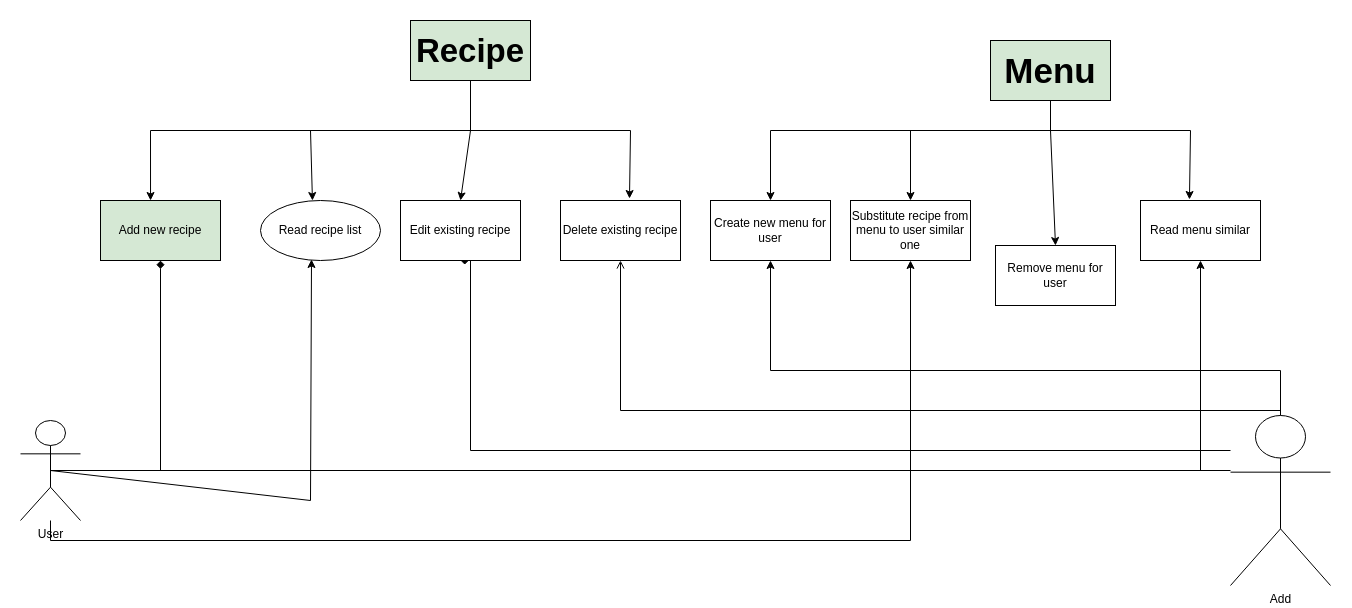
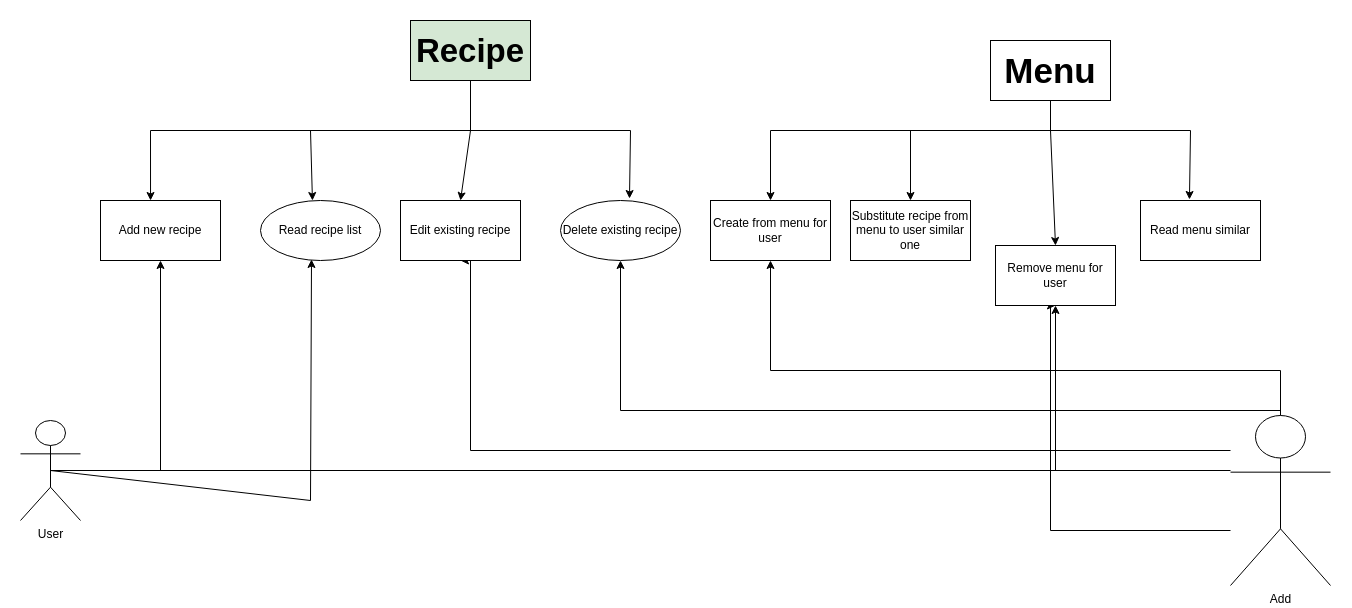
  <mxCell id="0" />
  <mxCell id="1" parent="0" />
- <mxCell id="2" style="edgeStyle=orthogonalEdgeStyle;rounded=0;orthogonalLoop=1;jettySize=auto;html=1;exitX=0.5;exitY=0.5;exitDx=0;exitDy=0;exitPerimeter=0;entryX=0.5;entryY=1;entryDx=0;entryDy=0;" edge="1" parent="1" source="4" target="20"><mxGeometry relative="1" as="geometry" /></mxCell>
- <mxCell id="3" style="edgeStyle=orthogonalEdgeStyle;rounded=0;orthogonalLoop=1;jettySize=auto;html=1;entryX=0.5;entryY=1;entryDx=0;entryDy=0;" edge="1" parent="1" source="4" target="17"><mxGeometry relative="1" as="geometry"><Array as="points"><mxPoint x="910" y="540" /></Array></mxGeometry></mxCell>
+ <mxCell id="2" style="edgeStyle=orthogonalEdgeStyle;rounded=0;orthogonalLoop=1;jettySize=auto;html=1;exitX=0.5;exitY=0.5;exitDx=0;exitDy=0;exitPerimeter=0;" edge="1" parent="1" source="4" target="18"><mxGeometry relative="1" as="geometry" /></mxCell>
  <mxCell id="4" value="&lt;div&gt;User&lt;/div&gt;" style="shape=umlActor;verticalLabelPosition=bottom;verticalAlign=top;html=1;outlineConnect=0;" vertex="1" parent="1"><mxGeometry x="20" y="420" width="60" height="100" as="geometry" /></mxCell>
  <mxCell id="5" value="&lt;div&gt;&lt;b&gt;&lt;font style=&quot;font-size: 33px&quot;&gt;Recipe&lt;/font&gt;&lt;/b&gt;&lt;/div&gt;" style="rounded=0;whiteSpace=wrap;html=1;fillColor=#d5e8d4;" vertex="1" parent="1"><mxGeometry x="410" y="20" width="120" height="60" as="geometry" /></mxCell>
- <mxCell id="6" value="&lt;b&gt;&lt;font style=&quot;font-size: 35px&quot;&gt;Menu&lt;/font&gt;&lt;/b&gt;" style="rounded=0;whiteSpace=wrap;html=1;fillColor=#d5e8d4;" vertex="1" parent="1"><mxGeometry x="990" y="40" width="120" height="60" as="geometry" /></mxCell>
- <mxCell id="7" style="edgeStyle=orthogonalEdgeStyle;rounded=0;orthogonalLoop=1;jettySize=auto;html=1;entryX=0.5;entryY=1;entryDx=0;entryDy=0;endArrow=diamond;" edge="1" parent="1" source="12" target="13"><mxGeometry relative="1" as="geometry"><Array as="points"><mxPoint x="160" y="470" /></Array></mxGeometry></mxCell>
- <mxCell id="8" style="edgeStyle=orthogonalEdgeStyle;rounded=0;orthogonalLoop=1;jettySize=auto;html=1;entryX=0.5;entryY=1;entryDx=0;entryDy=0;endArrow=diamond;" edge="1" parent="1" source="12" target="14"><mxGeometry relative="1" as="geometry"><Array as="points"><mxPoint x="470" y="450" /></Array></mxGeometry></mxCell>
- <mxCell id="9" style="edgeStyle=orthogonalEdgeStyle;rounded=0;orthogonalLoop=1;jettySize=auto;html=1;entryX=0.5;entryY=1;entryDx=0;entryDy=0;endArrow=open;" edge="1" parent="1" source="12" target="15"><mxGeometry relative="1" as="geometry"><Array as="points"><mxPoint x="1280" y="410" /><mxPoint x="620" y="410" /></Array></mxGeometry></mxCell>
+ <mxCell id="6" value="&lt;b&gt;&lt;font style=&quot;font-size: 35px&quot;&gt;Menu&lt;/font&gt;&lt;/b&gt;" style="rounded=0;whiteSpace=wrap;html=1;" vertex="1" parent="1"><mxGeometry x="990" y="40" width="120" height="60" as="geometry" /></mxCell>
+ <mxCell id="7" style="edgeStyle=orthogonalEdgeStyle;rounded=0;orthogonalLoop=1;jettySize=auto;html=1;entryX=0.5;entryY=1;entryDx=0;entryDy=0;" edge="1" parent="1" source="12" target="13"><mxGeometry relative="1" as="geometry"><Array as="points"><mxPoint x="160" y="470" /></Array></mxGeometry></mxCell>
+ <mxCell id="8" style="edgeStyle=orthogonalEdgeStyle;rounded=0;orthogonalLoop=1;jettySize=auto;html=1;entryX=0.5;entryY=1;entryDx=0;entryDy=0;" edge="1" parent="1" source="12" target="14"><mxGeometry relative="1" as="geometry"><Array as="points"><mxPoint x="470" y="450" /></Array></mxGeometry></mxCell>
+ <mxCell id="9" style="edgeStyle=orthogonalEdgeStyle;rounded=0;orthogonalLoop=1;jettySize=auto;html=1;entryX=0.5;entryY=1;entryDx=0;entryDy=0;" edge="1" parent="1" source="12" target="15"><mxGeometry relative="1" as="geometry"><Array as="points"><mxPoint x="1280" y="410" /><mxPoint x="620" y="410" /></Array></mxGeometry></mxCell>
  <mxCell id="10" style="edgeStyle=orthogonalEdgeStyle;rounded=0;orthogonalLoop=1;jettySize=auto;html=1;entryX=0.5;entryY=1;entryDx=0;entryDy=0;" edge="1" parent="1" source="12" target="16"><mxGeometry relative="1" as="geometry"><Array as="points"><mxPoint x="1280" y="370" /><mxPoint x="770" y="370" /></Array></mxGeometry></mxCell>
+ <mxCell id="11" style="edgeStyle=orthogonalEdgeStyle;rounded=0;orthogonalLoop=1;jettySize=auto;html=1;entryX=0.5;entryY=1;entryDx=0;entryDy=0;" edge="1" parent="1" source="12" target="18"><mxGeometry relative="1" as="geometry"><Array as="points"><mxPoint x="1050" y="530" /></Array></mxGeometry></mxCell>
  <mxCell id="12" value="&lt;div&gt;Add&lt;/div&gt;" style="shape=umlActor;verticalLabelPosition=bottom;verticalAlign=top;html=1;outlineConnect=0;" vertex="1" parent="1"><mxGeometry x="1230" y="415" width="100" height="170" as="geometry" /></mxCell>
- <mxCell id="13" value="Add new recipe" style="rounded=0;whiteSpace=wrap;html=1;fillColor=#d5e8d4;" vertex="1" parent="1"><mxGeometry x="100" y="200" width="120" height="60" as="geometry" /></mxCell>
+ <mxCell id="13" value="Add new recipe" style="rounded=0;whiteSpace=wrap;html=1;" vertex="1" parent="1"><mxGeometry x="100" y="200" width="120" height="60" as="geometry" /></mxCell>
  <mxCell id="14" value="&lt;div&gt;Edit existing recipe&lt;/div&gt;" style="rounded=0;whiteSpace=wrap;html=1;" vertex="1" parent="1"><mxGeometry x="400" y="200" width="120" height="60" as="geometry" /></mxCell>
- <mxCell id="15" value="&lt;div&gt;Delete existing recipe&lt;/div&gt;" style="rounded=0;whiteSpace=wrap;html=1;" vertex="1" parent="1"><mxGeometry x="560" y="200" width="120" height="60" as="geometry" /></mxCell>
- <mxCell id="16" value="Create new menu for user" style="rounded=0;whiteSpace=wrap;html=1;" vertex="1" parent="1"><mxGeometry x="710" y="200" width="120" height="60" as="geometry" /></mxCell>
+ <mxCell id="15" value="&lt;div&gt;Delete existing recipe&lt;/div&gt;" style="ellipse;whiteSpace=wrap;html=1;" vertex="1" parent="1"><mxGeometry x="560" y="200" width="120" height="60" as="geometry" /></mxCell>
+ <mxCell id="16" value="Create from menu for user" style="rounded=0;whiteSpace=wrap;html=1;" vertex="1" parent="1"><mxGeometry x="710" y="200" width="120" height="60" as="geometry" /></mxCell>
  <mxCell id="17" value="&lt;div&gt;Substitute recipe from menu to user similar one&lt;/div&gt;" style="rounded=0;whiteSpace=wrap;html=1;" vertex="1" parent="1"><mxGeometry x="850" y="200" width="120" height="60" as="geometry" /></mxCell>
  <mxCell id="18" value="Remove menu for user" style="rounded=0;whiteSpace=wrap;html=1;" vertex="1" parent="1"><mxGeometry x="995" y="245" width="120" height="60" as="geometry" /></mxCell>
  <mxCell id="19" value="Read recipe list" style="ellipse;whiteSpace=wrap;html=1;" vertex="1" parent="1"><mxGeometry x="260" y="200" width="120" height="60" as="geometry" /></mxCell>
  <mxCell id="20" value="Read menu similar" style="rounded=0;whiteSpace=wrap;html=1;" vertex="1" parent="1"><mxGeometry x="1140" y="200" width="120" height="60" as="geometry" /></mxCell>
  <mxCell id="21" value="" style="endArrow=none;html=1;entryX=0.5;entryY=1;entryDx=0;entryDy=0;" edge="1" parent="1" target="5"><mxGeometry width="50" height="50" relative="1" as="geometry"><mxPoint x="470" y="130" as="sourcePoint" /><mxPoint x="660" y="340" as="targetPoint" /></mxGeometry></mxCell>
  <mxCell id="22" value="" style="endArrow=none;html=1;" edge="1" parent="1"><mxGeometry width="50" height="50" relative="1" as="geometry"><mxPoint x="150" y="130" as="sourcePoint" /><mxPoint x="630" y="130" as="targetPoint" /></mxGeometry></mxCell>
  <mxCell id="23" value="" style="endArrow=classic;html=1;entryX=0.417;entryY=0;entryDx=0;entryDy=0;entryPerimeter=0;" edge="1" parent="1" target="13"><mxGeometry width="50" height="50" relative="1" as="geometry"><mxPoint x="150" y="130" as="sourcePoint" /><mxPoint x="660" y="340" as="targetPoint" /></mxGeometry></mxCell>
  <mxCell id="24" value="" style="endArrow=classic;html=1;entryX=0.433;entryY=0;entryDx=0;entryDy=0;entryPerimeter=0;" edge="1" parent="1" target="19"><mxGeometry width="50" height="50" relative="1" as="geometry"><mxPoint x="310" y="130" as="sourcePoint" /><mxPoint y="130" as="targetPoint" x="350" /></mxGeometry></mxCell>
  <mxCell id="25" value="" style="endArrow=classic;html=1;entryX=0.5;entryY=0;entryDx=0;entryDy=0;" edge="1" parent="1" target="14"><mxGeometry width="50" height="50" relative="1" as="geometry"><mxPoint x="470" y="130" as="sourcePoint" /><mxPoint x="540" y="120" as="targetPoint" /></mxGeometry></mxCell>
  <mxCell id="26" value="" style="endArrow=classic;html=1;entryX=0.575;entryY=-0.033;entryDx=0;entryDy=0;entryPerimeter=0;" edge="1" parent="1" target="15"><mxGeometry width="50" height="50" relative="1" as="geometry"><mxPoint x="630" y="130" as="sourcePoint" /><mxPoint x="710" y="110" as="targetPoint" /></mxGeometry></mxCell>
  <mxCell id="27" value="" style="endArrow=none;html=1;exitX=0.5;exitY=1;exitDx=0;exitDy=0;" edge="1" parent="1" source="6"><mxGeometry width="50" height="50" relative="1" as="geometry"><mxPoint x="1060" y="170" as="sourcePoint" /><mxPoint x="1050" y="130" as="targetPoint" /></mxGeometry></mxCell>
  <mxCell id="28" value="" style="endArrow=none;html=1;" edge="1" parent="1"><mxGeometry width="50" height="50" relative="1" as="geometry"><mxPoint x="770" y="130" as="sourcePoint" /><mxPoint x="1190" y="130" as="targetPoint" /></mxGeometry></mxCell>
  <mxCell id="29" value="" style="endArrow=classic;html=1;entryX=0.5;entryY=0;entryDx=0;entryDy=0;" edge="1" parent="1" target="16"><mxGeometry width="50" height="50" relative="1" as="geometry"><mxPoint x="770" y="130" as="sourcePoint" /><mxPoint x="890" y="130" as="targetPoint" /></mxGeometry></mxCell>
  <mxCell id="30" value="" style="endArrow=classic;html=1;entryX=0.5;entryY=0;entryDx=0;entryDy=0;" edge="1" parent="1" target="18"><mxGeometry width="50" height="50" relative="1" as="geometry"><mxPoint x="1050" y="130" as="sourcePoint" /><mxPoint x="500" y="380" as="targetPoint" /></mxGeometry></mxCell>
  <mxCell id="31" value="" style="endArrow=classic;html=1;entryX=0.408;entryY=-0.017;entryDx=0;entryDy=0;entryPerimeter=0;" edge="1" parent="1" target="20"><mxGeometry width="50" height="50" relative="1" as="geometry"><mxPoint x="1190" y="130" as="sourcePoint" /><mxPoint x="380" y="480" as="targetPoint" /></mxGeometry></mxCell>
  <mxCell id="32" value="" style="endArrow=classic;html=1;entryX=0.5;entryY=0;entryDx=0;entryDy=0;" edge="1" parent="1" target="17"><mxGeometry width="50" height="50" relative="1" as="geometry"><mxPoint x="910" y="130" as="sourcePoint" /><mxPoint x="950" y="310" as="targetPoint" /></mxGeometry></mxCell>
  <mxCell id="33" value="" style="endArrow=none;html=1;exitX=0.5;exitY=0.5;exitDx=0;exitDy=0;exitPerimeter=0;" edge="1" parent="1" source="4"><mxGeometry width="50" height="50" relative="1" as="geometry"><mxPoint x="610" y="390" as="sourcePoint" /><mxPoint x="310" y="500" as="targetPoint" /></mxGeometry></mxCell>
  <mxCell id="34" value="" style="endArrow=classic;html=1;entryX=0.425;entryY=0.983;entryDx=0;entryDy=0;entryPerimeter=0;" edge="1" parent="1" target="19"><mxGeometry width="50" height="50" relative="1" as="geometry"><mxPoint x="310" y="500" as="sourcePoint" /><mxPoint x="660" y="340" as="targetPoint" /></mxGeometry></mxCell>
